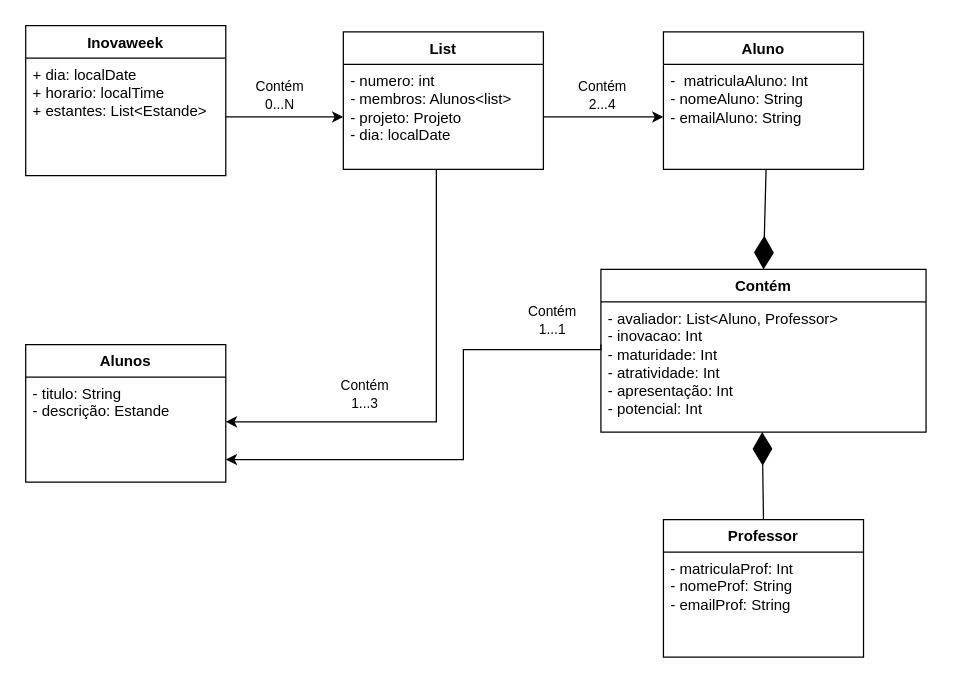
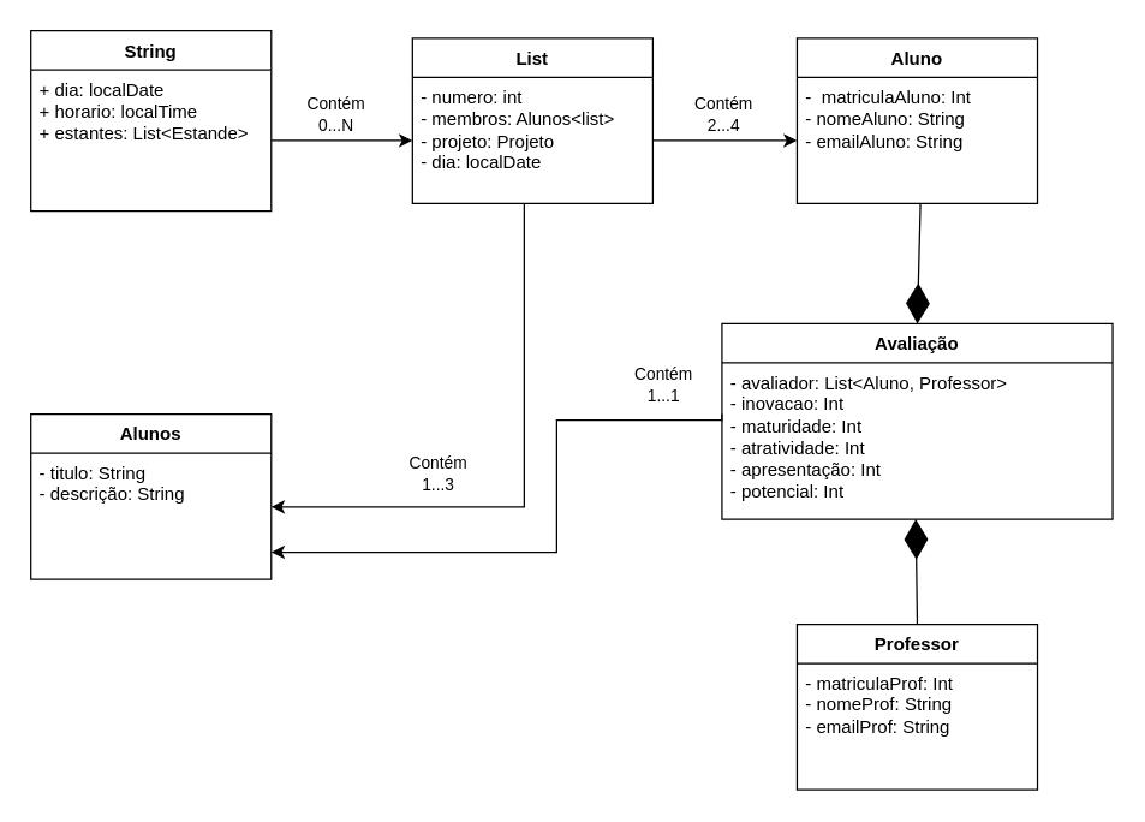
  <mxCell id="0" />
  <mxCell id="1" parent="0" />
- <mxCell id="2" value="Inovaweek" style="swimlane;fontStyle=1;align=center;verticalAlign=top;childLayout=stackLayout;horizontal=1;startSize=26;horizontalStack=0;resizeParent=1;resizeParentMax=0;resizeLast=0;collapsible=1;marginBottom=0;whiteSpace=wrap;html=1;" parent="1" vertex="1"><mxGeometry x="20" y="20" width="160" height="120" as="geometry" /></mxCell>
+ <mxCell id="2" value="String" style="swimlane;fontStyle=1;align=center;verticalAlign=top;childLayout=stackLayout;horizontal=1;startSize=26;horizontalStack=0;resizeParent=1;resizeParentMax=0;resizeLast=0;collapsible=1;marginBottom=0;whiteSpace=wrap;html=1;" parent="1" vertex="1"><mxGeometry x="20" y="20" width="160" height="120" as="geometry" /></mxCell>
  <mxCell id="3" value="+ dia: localDate&lt;br&gt;+ horario: localTime&lt;br&gt;+ estantes: List&amp;lt;Estande&amp;gt;" style="text;strokeColor=none;fillColor=none;align=left;verticalAlign=top;spacingLeft=4;spacingRight=4;overflow=hidden;rotatable=0;points=[[0,0.5],[1,0.5]];portConstraint=eastwest;whiteSpace=wrap;html=1;" parent="2" vertex="1"><mxGeometry y="26" width="160" height="94" as="geometry" /></mxCell>
  <mxCell id="4" value="" style="line;strokeWidth=1;fillColor=none;align=left;verticalAlign=middle;spacingTop=-1;spacingLeft=3;spacingRight=3;rotatable=0;labelPosition=right;points=[];portConstraint=eastwest;strokeColor=inherit;" parent="2" vertex="1"><mxGeometry y="120" width="160" as="geometry" /></mxCell>
  <mxCell id="5" value="List" style="swimlane;fontStyle=1;align=center;verticalAlign=top;childLayout=stackLayout;horizontal=1;startSize=26;horizontalStack=0;resizeParent=1;resizeParentMax=0;resizeLast=0;collapsible=1;marginBottom=0;whiteSpace=wrap;html=1;" parent="1" vertex="1"><mxGeometry x="274" y="25" width="160" height="110" as="geometry" /></mxCell>
  <mxCell id="6" value="- numero: int&lt;br&gt;- membros: Alunos&amp;lt;list&amp;gt;&lt;br&gt;- projeto: Projeto&lt;br&gt;- dia: localDate" style="text;strokeColor=none;fillColor=none;align=left;verticalAlign=top;spacingLeft=4;spacingRight=4;overflow=hidden;rotatable=0;points=[[0,0.5],[1,0.5]];portConstraint=eastwest;whiteSpace=wrap;html=1;" parent="5" vertex="1"><mxGeometry y="26" width="160" height="84" as="geometry" /></mxCell>
  <mxCell id="7" value="" style="line;strokeWidth=1;fillColor=none;align=left;verticalAlign=middle;spacingTop=-1;spacingLeft=3;spacingRight=3;rotatable=0;labelPosition=right;points=[];portConstraint=eastwest;strokeColor=inherit;" parent="5" vertex="1"><mxGeometry y="110" width="160" as="geometry" /></mxCell>
  <mxCell id="8" value="Aluno" style="swimlane;fontStyle=1;align=center;verticalAlign=top;childLayout=stackLayout;horizontal=1;startSize=26;horizontalStack=0;resizeParent=1;resizeParentMax=0;resizeLast=0;collapsible=1;marginBottom=0;whiteSpace=wrap;html=1;" parent="1" vertex="1"><mxGeometry x="530" y="25" width="160" height="110" as="geometry" /></mxCell>
  <mxCell id="9" value="-&amp;nbsp; matriculaAluno: Int&lt;br&gt;- nomeAluno: String&lt;br&gt;- emailAluno: String" style="text;strokeColor=none;fillColor=none;align=left;verticalAlign=top;spacingLeft=4;spacingRight=4;overflow=hidden;rotatable=0;points=[[0,0.5],[1,0.5]];portConstraint=eastwest;whiteSpace=wrap;html=1;" parent="8" vertex="1"><mxGeometry y="26" width="160" height="84" as="geometry" /></mxCell>
  <mxCell id="10" value="Professor" style="swimlane;fontStyle=1;align=center;verticalAlign=top;childLayout=stackLayout;horizontal=1;startSize=26;horizontalStack=0;resizeParent=1;resizeParentMax=0;resizeLast=0;collapsible=1;marginBottom=0;whiteSpace=wrap;html=1;" parent="1" vertex="1"><mxGeometry x="530" y="415" width="160" height="110" as="geometry" /></mxCell>
  <mxCell id="11" value="- matriculaProf: Int&lt;br&gt;- nomeProf: String&lt;br&gt;- emailProf: String" style="text;strokeColor=none;fillColor=none;align=left;verticalAlign=top;spacingLeft=4;spacingRight=4;overflow=hidden;rotatable=0;points=[[0,0.5],[1,0.5]];portConstraint=eastwest;whiteSpace=wrap;html=1;" parent="10" vertex="1"><mxGeometry y="26" width="160" height="84" as="geometry" /></mxCell>
  <mxCell id="12" value="Alunos" style="swimlane;fontStyle=1;align=center;verticalAlign=top;childLayout=stackLayout;horizontal=1;startSize=26;horizontalStack=0;resizeParent=1;resizeParentMax=0;resizeLast=0;collapsible=1;marginBottom=0;whiteSpace=wrap;html=1;" parent="1" vertex="1"><mxGeometry x="20" y="275" width="160" height="110" as="geometry" /></mxCell>
- <mxCell id="13" value="- titulo: String&lt;br&gt;- descrição: Estande" style="text;strokeColor=none;fillColor=none;align=left;verticalAlign=top;spacingLeft=4;spacingRight=4;overflow=hidden;rotatable=0;points=[[0,0.5],[1,0.5]];portConstraint=eastwest;whiteSpace=wrap;html=1;" parent="12" vertex="1"><mxGeometry y="26" width="160" height="84" as="geometry" /></mxCell>
- <mxCell id="14" value="Contém" style="swimlane;fontStyle=1;align=center;verticalAlign=top;childLayout=stackLayout;horizontal=1;startSize=26;horizontalStack=0;resizeParent=1;resizeParentMax=0;resizeLast=0;collapsible=1;marginBottom=0;whiteSpace=wrap;html=1;" parent="1" vertex="1"><mxGeometry x="480" y="215" width="260" height="130" as="geometry" /></mxCell>
+ <mxCell id="13" value="- titulo: String&lt;br&gt;- descrição: String" style="text;strokeColor=none;fillColor=none;align=left;verticalAlign=top;spacingLeft=4;spacingRight=4;overflow=hidden;rotatable=0;points=[[0,0.5],[1,0.5]];portConstraint=eastwest;whiteSpace=wrap;html=1;" parent="12" vertex="1"><mxGeometry y="26" width="160" height="84" as="geometry" /></mxCell>
+ <mxCell id="14" value="Avaliação" style="swimlane;fontStyle=1;align=center;verticalAlign=top;childLayout=stackLayout;horizontal=1;startSize=26;horizontalStack=0;resizeParent=1;resizeParentMax=0;resizeLast=0;collapsible=1;marginBottom=0;whiteSpace=wrap;html=1;" parent="1" vertex="1"><mxGeometry x="480" y="215" width="260" height="130" as="geometry" /></mxCell>
  <mxCell id="15" value="- avaliador: List&amp;lt;Aluno, Professor&amp;gt;&lt;br&gt;- inovacao: Int&lt;br&gt;- maturidade: Int&lt;br&gt;- atratividade: Int&lt;br&gt;- apresentação: Int&lt;br&gt;- potencial: Int" style="text;strokeColor=none;fillColor=none;align=left;verticalAlign=top;spacingLeft=4;spacingRight=4;overflow=hidden;rotatable=0;points=[[0,0.5],[1,0.5]];portConstraint=eastwest;whiteSpace=wrap;html=1;" parent="14" vertex="1"><mxGeometry y="26" width="260" height="104" as="geometry" /></mxCell>
  <mxCell id="16" value="" style="endArrow=diamondThin;endFill=1;endSize=24;html=1;rounded=0;exitX=0.5;exitY=0;exitDx=0;exitDy=0;entryX=0.5;entryY=0;entryDx=0;entryDy=0;" edge="1" parent="14" source="10"><mxGeometry width="160" relative="1" as="geometry"><mxPoint x="131" y="50" as="sourcePoint" /><mxPoint x="129" y="130" as="targetPoint" /></mxGeometry></mxCell>
  <mxCell id="17" style="edgeStyle=orthogonalEdgeStyle;rounded=0;orthogonalLoop=1;jettySize=auto;html=1;entryX=0.589;entryY=0.017;entryDx=0;entryDy=0;entryPerimeter=0;exitX=0.465;exitY=0;exitDx=0;exitDy=0;exitPerimeter=0;" edge="1" parent="1" source="7"><mxGeometry relative="1" as="geometry"><mxPoint x="375.76" y="195" as="sourcePoint" /><mxPoint x="180" y="336.87" as="targetPoint" /><Array as="points"><mxPoint x="348" y="337" /></Array></mxGeometry></mxCell>
  <mxCell id="18" value="Contém&lt;br&gt;1...3" style="edgeLabel;html=1;align=center;verticalAlign=middle;resizable=0;points=[];" vertex="1" connectable="0" parent="17"><mxGeometry x="0.407" relative="1" as="geometry"><mxPoint x="1" y="-22" as="offset" /></mxGeometry></mxCell>
  <mxCell id="19" style="edgeStyle=orthogonalEdgeStyle;rounded=0;orthogonalLoop=1;jettySize=auto;html=1;entryX=0;entryY=0.5;entryDx=0;entryDy=0;" edge="1" parent="1" source="3" target="6"><mxGeometry relative="1" as="geometry" /></mxCell>
  <mxCell id="20" value="Contém&lt;br&gt;0...N" style="edgeLabel;html=1;align=center;verticalAlign=middle;resizable=0;points=[];" vertex="1" connectable="0" parent="19"><mxGeometry x="-0.096" y="-2" relative="1" as="geometry"><mxPoint y="-20" as="offset" /></mxGeometry></mxCell>
  <mxCell id="21" style="edgeStyle=orthogonalEdgeStyle;rounded=0;orthogonalLoop=1;jettySize=auto;html=1;entryX=0;entryY=0.5;entryDx=0;entryDy=0;" edge="1" parent="1" source="6" target="9"><mxGeometry relative="1" as="geometry" /></mxCell>
  <mxCell id="22" value="Contém&lt;br&gt;2...4" style="edgeLabel;html=1;align=center;verticalAlign=middle;resizable=0;points=[];" vertex="1" connectable="0" parent="21"><mxGeometry x="0.167" y="2" relative="1" as="geometry"><mxPoint x="-10" y="-16" as="offset" /></mxGeometry></mxCell>
  <mxCell id="23" value="" style="endArrow=diamondThin;endFill=1;endSize=24;html=1;rounded=0;exitX=0.513;exitY=0.996;exitDx=0;exitDy=0;exitPerimeter=0;entryX=0.5;entryY=0;entryDx=0;entryDy=0;" edge="1" parent="1" source="9" target="14"><mxGeometry width="160" relative="1" as="geometry"><mxPoint x="560" y="165" as="sourcePoint" /><mxPoint x="720" y="165" as="targetPoint" /></mxGeometry></mxCell>
  <mxCell id="24" style="edgeStyle=orthogonalEdgeStyle;rounded=0;orthogonalLoop=1;jettySize=auto;html=1;entryX=1;entryY=0.786;entryDx=0;entryDy=0;entryPerimeter=0;" edge="1" parent="1" target="13"><mxGeometry relative="1" as="geometry"><mxPoint x="480" y="275" as="sourcePoint" /><mxPoint x="205.56" y="456.98" as="targetPoint" /><Array as="points"><mxPoint x="370" y="279" /><mxPoint x="370" y="367" /></Array></mxGeometry></mxCell>
  <mxCell id="25" value="Contém&lt;br&gt;1...1" style="edgeLabel;html=1;align=center;verticalAlign=middle;resizable=0;points=[];" vertex="1" connectable="0" parent="24"><mxGeometry x="0.153" y="2" relative="1" as="geometry"><mxPoint x="94" y="-114" as="offset" /></mxGeometry></mxCell>
